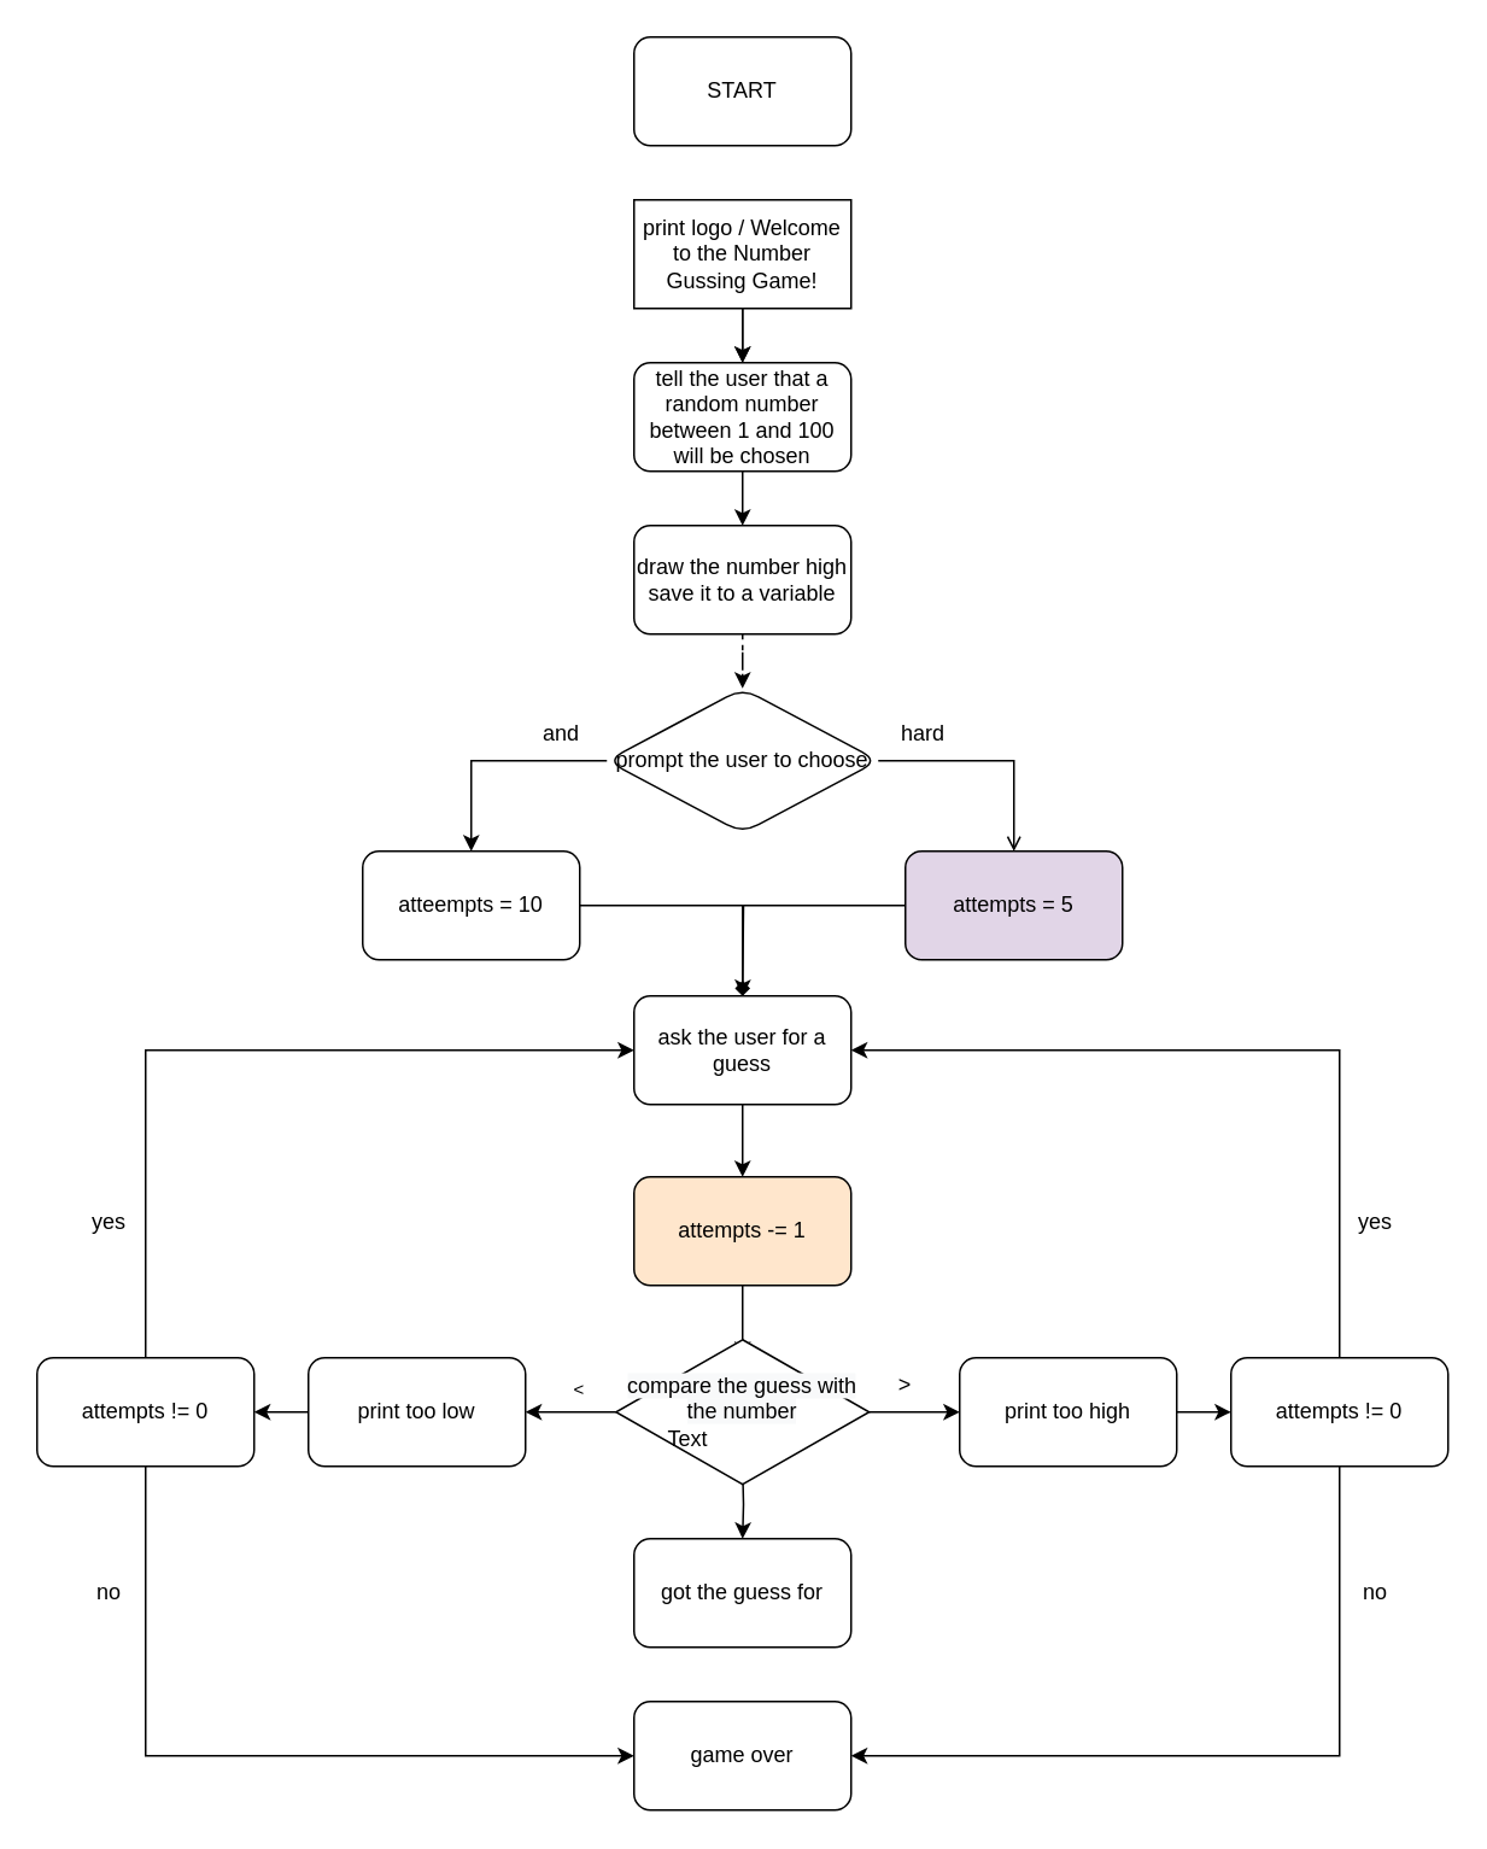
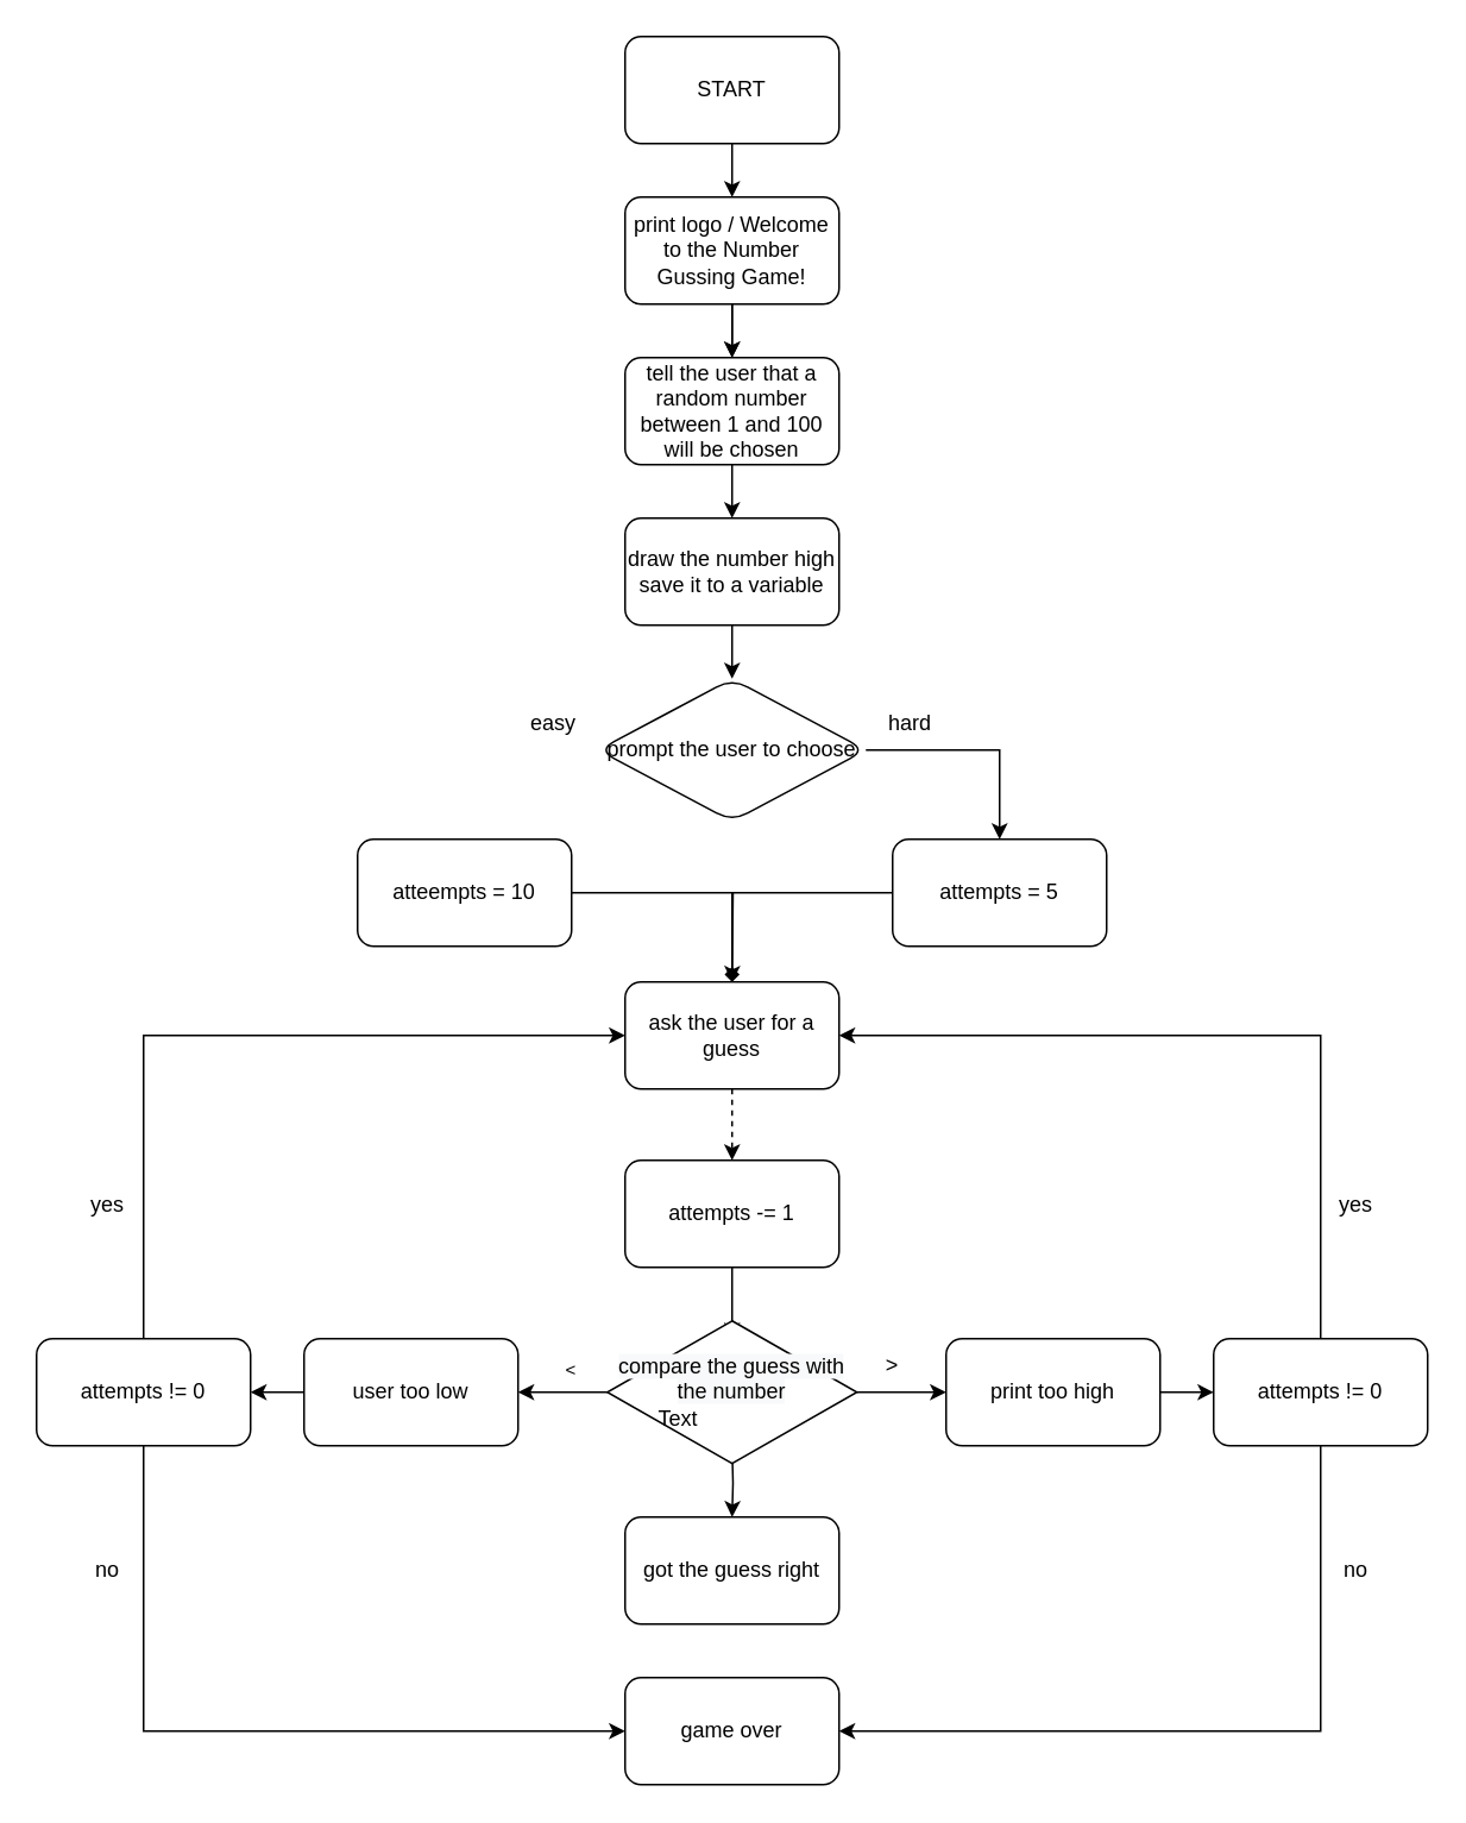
  <mxCell id="0" />
  <mxCell id="1" parent="0" />
+ <mxCell id="2" value="" style="edgeStyle=orthogonalEdgeStyle;rounded=0;orthogonalLoop=1;jettySize=auto;html=1;" edge="1" parent="1" source="3" target="6"><mxGeometry relative="1" as="geometry" /></mxCell>
  <mxCell id="3" value="START" style="rounded=1;whiteSpace=wrap;html=1;" vertex="1" parent="1"><mxGeometry x="350" y="20" width="120" height="60" as="geometry" /></mxCell>
  <mxCell id="4" value="" style="edgeStyle=orthogonalEdgeStyle;rounded=0;orthogonalLoop=1;jettySize=auto;html=1;" edge="1" parent="1" source="6" target="8"><mxGeometry relative="1" as="geometry" /></mxCell>
  <mxCell id="5" style="edgeStyle=orthogonalEdgeStyle;rounded=0;orthogonalLoop=1;jettySize=auto;html=1;" edge="1" parent="1" source="6" target="8"><mxGeometry relative="1" as="geometry" /></mxCell>
- <mxCell id="6" value="print logo / Welcome to the Number Gussing Game!" style="whiteSpace=wrap;html=1;rounded=0;" vertex="1" parent="1"><mxGeometry x="350" y="110" width="120" height="60" as="geometry" /></mxCell>
+ <mxCell id="6" value="print logo / Welcome to the Number Gussing Game!" style="whiteSpace=wrap;html=1;rounded=1;" vertex="1" parent="1"><mxGeometry x="350" y="110" width="120" height="60" as="geometry" /></mxCell>
  <mxCell id="7" value="" style="edgeStyle=orthogonalEdgeStyle;rounded=0;orthogonalLoop=1;jettySize=auto;html=1;" edge="1" parent="1" source="8" target="10"><mxGeometry relative="1" as="geometry" /></mxCell>
  <mxCell id="8" value="tell the user that a random number between 1 and 100 will be chosen" style="whiteSpace=wrap;html=1;rounded=1;" vertex="1" parent="1"><mxGeometry x="350" y="200" width="120" height="60" as="geometry" /></mxCell>
- <mxCell id="9" value="" style="edgeStyle=orthogonalEdgeStyle;rounded=0;orthogonalLoop=1;jettySize=auto;html=1;dashed=1;" edge="1" parent="1" source="10" target="13"><mxGeometry relative="1" as="geometry" /></mxCell>
+ <mxCell id="9" value="" style="edgeStyle=orthogonalEdgeStyle;rounded=0;orthogonalLoop=1;jettySize=auto;html=1;" edge="1" parent="1" source="10" target="13"><mxGeometry relative="1" as="geometry" /></mxCell>
  <mxCell id="10" value="draw the number high save it to a variable" style="whiteSpace=wrap;html=1;rounded=1;" vertex="1" parent="1"><mxGeometry x="350" y="290" width="120" height="60" as="geometry" /></mxCell>
- <mxCell id="11" style="edgeStyle=orthogonalEdgeStyle;rounded=0;orthogonalLoop=1;jettySize=auto;html=1;entryX=0.5;entryY=0;entryDx=0;entryDy=0;" edge="1" parent="1" source="13" target="20"><mxGeometry relative="1" as="geometry" /></mxCell>
- <mxCell id="12" style="edgeStyle=orthogonalEdgeStyle;rounded=0;orthogonalLoop=1;jettySize=auto;html=1;entryX=0.5;entryY=0;entryDx=0;entryDy=0;endArrow=open;" edge="1" parent="1" source="13" target="18"><mxGeometry relative="1" as="geometry" /></mxCell>
+ <mxCell id="12" style="edgeStyle=orthogonalEdgeStyle;rounded=0;orthogonalLoop=1;jettySize=auto;html=1;entryX=0.5;entryY=0;entryDx=0;entryDy=0;" edge="1" parent="1" source="13" target="18"><mxGeometry relative="1" as="geometry" /></mxCell>
  <mxCell id="13" value="prompt the user to choose" style="rhombus;whiteSpace=wrap;html=1;rounded=1;" vertex="1" parent="1"><mxGeometry x="335" y="380" width="150" height="80" as="geometry" /></mxCell>
- <mxCell id="14" value="" style="edgeStyle=orthogonalEdgeStyle;rounded=0;orthogonalLoop=1;jettySize=auto;html=1;" edge="1" parent="1" source="15" target="23"><mxGeometry relative="1" as="geometry" /></mxCell>
+ <mxCell id="14" value="" style="edgeStyle=orthogonalEdgeStyle;rounded=0;orthogonalLoop=1;jettySize=auto;html=1;dashed=1;" edge="1" parent="1" source="15" target="23"><mxGeometry relative="1" as="geometry" /></mxCell>
  <mxCell id="15" value="ask the user for a guess" style="rounded=1;whiteSpace=wrap;html=1;" vertex="1" parent="1"><mxGeometry x="350" y="550" width="120" height="60" as="geometry" /></mxCell>
- <mxCell id="16" value="and" style="text;html=1;strokeColor=none;fillColor=none;align=center;verticalAlign=middle;whiteSpace=wrap;rounded=0;" vertex="1" parent="1"><mxGeometry x="280" y="390" width="60" height="30" as="geometry" /></mxCell>
+ <mxCell id="16" value="easy" style="text;html=1;strokeColor=none;fillColor=none;align=center;verticalAlign=middle;whiteSpace=wrap;rounded=0;" vertex="1" parent="1"><mxGeometry x="280" y="390" width="60" height="30" as="geometry" /></mxCell>
  <mxCell id="17" style="edgeStyle=orthogonalEdgeStyle;rounded=0;orthogonalLoop=1;jettySize=auto;html=1;entryX=0.5;entryY=0;entryDx=0;entryDy=0;endArrow=diamond;" edge="1" parent="1" source="18" target="15"><mxGeometry relative="1" as="geometry" /></mxCell>
- <mxCell id="18" value="attempts = 5" style="rounded=1;whiteSpace=wrap;html=1;fillColor=#e1d5e7;" vertex="1" parent="1"><mxGeometry x="500" y="470" width="120" height="60" as="geometry" /></mxCell>
+ <mxCell id="18" value="attempts = 5" style="rounded=1;whiteSpace=wrap;html=1;" vertex="1" parent="1"><mxGeometry x="500" y="470" width="120" height="60" as="geometry" /></mxCell>
  <mxCell id="19" style="edgeStyle=orthogonalEdgeStyle;rounded=0;orthogonalLoop=1;jettySize=auto;html=1;" edge="1" parent="1" source="20"><mxGeometry relative="1" as="geometry"><mxPoint x="410" y="550" as="targetPoint" /></mxGeometry></mxCell>
  <mxCell id="20" value="atteempts = 10" style="rounded=1;whiteSpace=wrap;html=1;" vertex="1" parent="1"><mxGeometry x="200" y="470" width="120" height="60" as="geometry" /></mxCell>
  <mxCell id="21" value="hard" style="text;html=1;strokeColor=none;fillColor=none;align=center;verticalAlign=middle;whiteSpace=wrap;rounded=0;" vertex="1" parent="1"><mxGeometry x="480" y="390" width="60" height="30" as="geometry" /></mxCell>
  <mxCell id="22" value="" style="edgeStyle=orthogonalEdgeStyle;rounded=0;orthogonalLoop=1;jettySize=auto;html=1;" edge="1" parent="1" source="23"><mxGeometry relative="1" as="geometry"><mxPoint x="410" y="750" as="targetPoint" /></mxGeometry></mxCell>
- <mxCell id="23" value="attempts -= 1" style="rounded=1;whiteSpace=wrap;html=1;fillColor=#ffe6cc;" vertex="1" parent="1"><mxGeometry x="350" y="650" width="120" height="60" as="geometry" /></mxCell>
+ <mxCell id="23" value="attempts -= 1" style="rounded=1;whiteSpace=wrap;html=1;" vertex="1" parent="1"><mxGeometry x="350" y="650" width="120" height="60" as="geometry" /></mxCell>
  <mxCell id="24" value="" style="edgeStyle=orthogonalEdgeStyle;rounded=0;orthogonalLoop=1;jettySize=auto;html=1;" edge="1" parent="1" target="30"><mxGeometry relative="1" as="geometry"><mxPoint x="410" y="810" as="sourcePoint" /></mxGeometry></mxCell>
  <mxCell id="25" value="" style="edgeStyle=orthogonalEdgeStyle;rounded=0;orthogonalLoop=1;jettySize=auto;html=1;" edge="1" parent="1" source="26" target="36"><mxGeometry relative="1" as="geometry" /></mxCell>
  <mxCell id="26" value="print too high" style="whiteSpace=wrap;html=1;rounded=1;" vertex="1" parent="1"><mxGeometry x="530" y="750" width="120" height="60" as="geometry" /></mxCell>
  <mxCell id="27" value="" style="edgeStyle=orthogonalEdgeStyle;rounded=0;orthogonalLoop=1;jettySize=auto;html=1;" edge="1" parent="1" source="28" target="39"><mxGeometry relative="1" as="geometry" /></mxCell>
- <mxCell id="28" value="print too low" style="whiteSpace=wrap;html=1;rounded=1;" vertex="1" parent="1"><mxGeometry x="170" y="750" width="120" height="60" as="geometry" /></mxCell>
+ <mxCell id="28" value="user too low" style="whiteSpace=wrap;html=1;rounded=1;" vertex="1" parent="1"><mxGeometry x="170" y="750" width="120" height="60" as="geometry" /></mxCell>
  <mxCell id="29" value="game over" style="rounded=1;whiteSpace=wrap;html=1;" vertex="1" parent="1"><mxGeometry x="350" y="940" width="120" height="60" as="geometry" /></mxCell>
- <mxCell id="30" value="got the guess for" style="rounded=1;whiteSpace=wrap;html=1;" vertex="1" parent="1"><mxGeometry x="350" y="850" width="120" height="60" as="geometry" /></mxCell>
+ <mxCell id="30" value="got the guess right" style="rounded=1;whiteSpace=wrap;html=1;" vertex="1" parent="1"><mxGeometry x="350" y="850" width="120" height="60" as="geometry" /></mxCell>
  <mxCell id="31" value="" style="edgeStyle=orthogonalEdgeStyle;rounded=0;orthogonalLoop=1;jettySize=auto;html=1;" edge="1" parent="1" source="33" target="28"><mxGeometry relative="1" as="geometry" /></mxCell>
  <mxCell id="32" value="" style="edgeStyle=orthogonalEdgeStyle;rounded=0;orthogonalLoop=1;jettySize=auto;html=1;" edge="1" parent="1" source="33" target="26"><mxGeometry relative="1" as="geometry" /></mxCell>
  <mxCell id="33" value="&#10;&lt;span style=&quot;color: rgb(0, 0, 0); font-family: Helvetica; font-size: 12px; font-style: normal; font-variant-ligatures: normal; font-variant-caps: normal; font-weight: 400; letter-spacing: normal; orphans: 2; text-align: center; text-indent: 0px; text-transform: none; widows: 2; word-spacing: 0px; -webkit-text-stroke-width: 0px; background-color: rgb(248, 249, 250); text-decoration-thickness: initial; text-decoration-style: initial; text-decoration-color: initial; float: none; display: inline !important;&quot;&gt;compare the guess with the number&lt;/span&gt;&#10;&#10;" style="rhombus;whiteSpace=wrap;html=1;" vertex="1" parent="1"><mxGeometry x="340" y="740" width="140" height="80" as="geometry" /></mxCell>
  <mxCell id="34" style="edgeStyle=orthogonalEdgeStyle;rounded=0;orthogonalLoop=1;jettySize=auto;html=1;entryX=1;entryY=0.5;entryDx=0;entryDy=0;exitX=0.5;exitY=0;exitDx=0;exitDy=0;" edge="1" parent="1" source="36" target="15"><mxGeometry relative="1" as="geometry" /></mxCell>
  <mxCell id="35" style="edgeStyle=orthogonalEdgeStyle;rounded=0;orthogonalLoop=1;jettySize=auto;html=1;entryX=1;entryY=0.5;entryDx=0;entryDy=0;exitX=0.5;exitY=1;exitDx=0;exitDy=0;" edge="1" parent="1" source="36" target="29"><mxGeometry relative="1" as="geometry" /></mxCell>
  <mxCell id="36" value="attempts != 0" style="rounded=1;whiteSpace=wrap;html=1;" vertex="1" parent="1"><mxGeometry x="680" y="750" width="120" height="60" as="geometry" /></mxCell>
  <mxCell id="37" style="edgeStyle=orthogonalEdgeStyle;rounded=0;orthogonalLoop=1;jettySize=auto;html=1;entryX=0;entryY=0.5;entryDx=0;entryDy=0;exitX=0.5;exitY=0;exitDx=0;exitDy=0;" edge="1" parent="1" source="39" target="15"><mxGeometry relative="1" as="geometry" /></mxCell>
  <mxCell id="38" style="edgeStyle=orthogonalEdgeStyle;rounded=0;orthogonalLoop=1;jettySize=auto;html=1;entryX=0;entryY=0.5;entryDx=0;entryDy=0;exitX=0.5;exitY=1;exitDx=0;exitDy=0;" edge="1" parent="1" source="39" target="29"><mxGeometry relative="1" as="geometry" /></mxCell>
  <mxCell id="39" value="attempts != 0" style="rounded=1;whiteSpace=wrap;html=1;" vertex="1" parent="1"><mxGeometry x="20" y="750" width="120" height="60" as="geometry" /></mxCell>
  <mxCell id="40" value="Text" style="text;html=1;strokeColor=none;fillColor=none;align=center;verticalAlign=middle;whiteSpace=wrap;rounded=0;" vertex="1" parent="1"><mxGeometry x="350" y="780" width="60" height="30" as="geometry" /></mxCell>
  <mxCell id="41" value="no" style="text;html=1;strokeColor=none;fillColor=none;align=center;verticalAlign=middle;whiteSpace=wrap;rounded=0;" vertex="1" parent="1"><mxGeometry x="730" y="865" width="60" height="30" as="geometry" /></mxCell>
  <mxCell id="42" value="&amp;gt;" style="text;html=1;strokeColor=none;fillColor=none;align=center;verticalAlign=middle;whiteSpace=wrap;rounded=0;" vertex="1" parent="1"><mxGeometry x="470" y="750" width="60" height="30" as="geometry" /></mxCell>
  <mxCell id="43" value="&lt;sub&gt;&amp;lt;&lt;/sub&gt;" style="text;html=1;strokeColor=none;fillColor=none;align=center;verticalAlign=middle;whiteSpace=wrap;rounded=0;" vertex="1" parent="1"><mxGeometry x="290" y="750" width="60" height="30" as="geometry" /></mxCell>
  <mxCell id="44" value="no" style="text;html=1;strokeColor=none;fillColor=none;align=center;verticalAlign=middle;whiteSpace=wrap;rounded=0;" vertex="1" parent="1"><mxGeometry x="30" y="865" width="60" height="30" as="geometry" /></mxCell>
  <mxCell id="45" value="yes" style="text;html=1;strokeColor=none;fillColor=none;align=center;verticalAlign=middle;whiteSpace=wrap;rounded=0;" vertex="1" parent="1"><mxGeometry x="30" y="660" width="60" height="30" as="geometry" /></mxCell>
  <mxCell id="46" value="yes" style="text;html=1;strokeColor=none;fillColor=none;align=center;verticalAlign=middle;whiteSpace=wrap;rounded=0;" vertex="1" parent="1"><mxGeometry x="730" y="660" width="60" height="30" as="geometry" /></mxCell>
